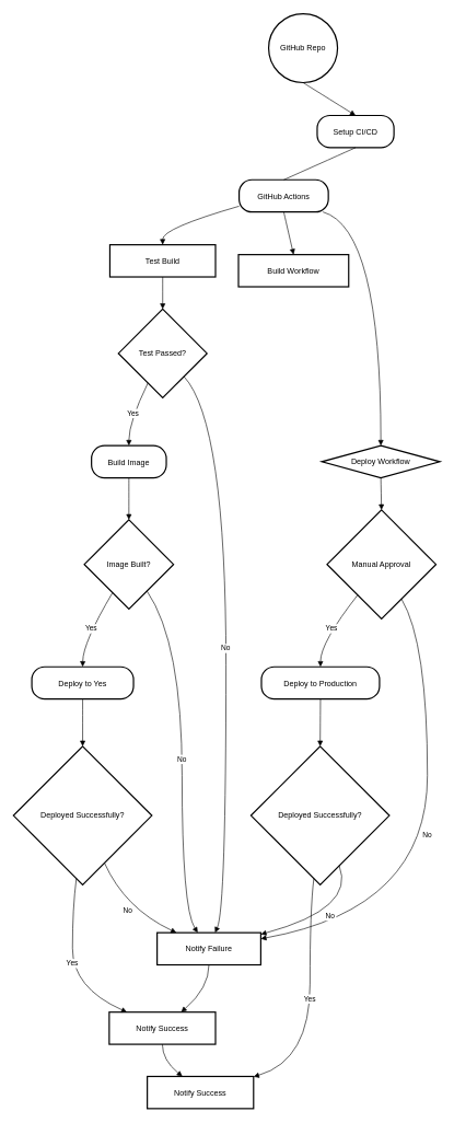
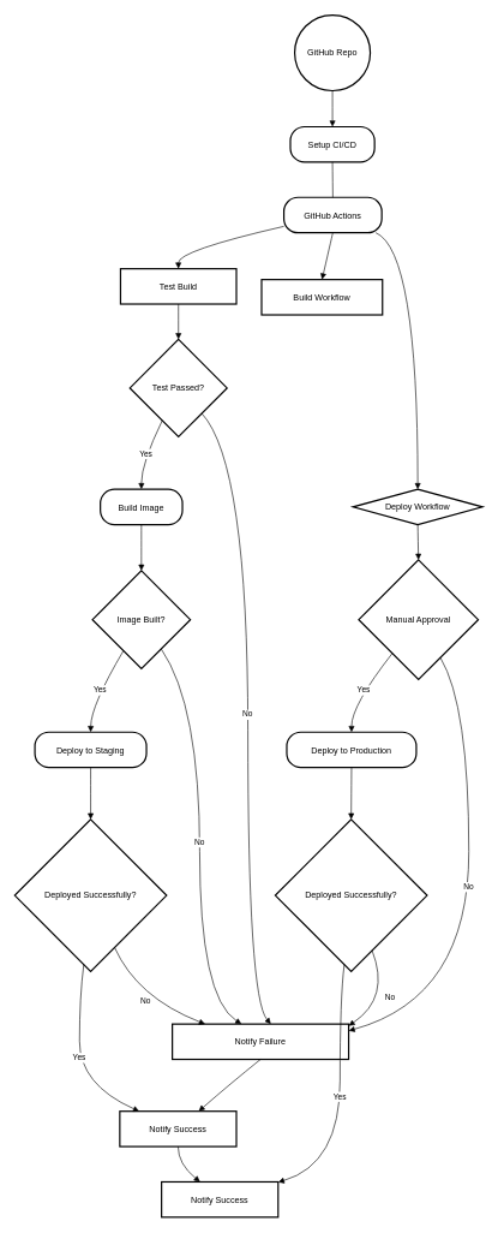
  <mxCell id="0" />
  <mxCell id="1" parent="0" />
  <mxCell id="2" value="GitHub Repo" style="ellipse;aspect=fixed;strokeWidth=2;whiteSpace=wrap;" vertex="1" parent="1"><mxGeometry x="409" y="20" width="105" height="105" as="geometry" /></mxCell>
- <mxCell id="3" value="Setup CI/CD" style="rounded=1;arcSize=40;strokeWidth=2" vertex="1" parent="1"><mxGeometry x="483" y="175" width="117" height="49" as="geometry" /></mxCell>
- <mxCell id="4" value="GitHub Actions" style="rounded=1;arcSize=40;strokeWidth=2" vertex="1" parent="1"><mxGeometry x="364" y="273" width="136" height="49" as="geometry" /></mxCell>
+ <mxCell id="3" value="Setup CI/CD" style="rounded=1;arcSize=40;strokeWidth=2" vertex="1" parent="1"><mxGeometry x="403" y="175" width="117" height="49" as="geometry" /></mxCell>
+ <mxCell id="4" value="GitHub Actions" style="rounded=1;arcSize=40;strokeWidth=2" vertex="1" parent="1"><mxGeometry x="394" y="273" width="136" height="49" as="geometry" /></mxCell>
  <mxCell id="5" value="Test Build" style="whiteSpace=wrap;strokeWidth=2;" vertex="1" parent="1"><mxGeometry x="167" y="372" width="161" height="49" as="geometry" /></mxCell>
  <mxCell id="6" value="Build Workflow" style="whiteSpace=wrap;strokeWidth=2;" vertex="1" parent="1"><mxGeometry x="363" y="387" width="168" height="49" as="geometry" /></mxCell>
  <mxCell id="7" value="Deploy Workflow" style="rhombus;whiteSpace=wrap;strokeWidth=2;" vertex="1" parent="1"><mxGeometry x="490" y="678" width="180" height="49" as="geometry" /></mxCell>
  <mxCell id="8" value="Test Passed?" style="rhombus;strokeWidth=2;whiteSpace=wrap;" vertex="1" parent="1"><mxGeometry x="180" y="470" width="135" height="135" as="geometry" /></mxCell>
  <mxCell id="9" value="Build Image" style="rounded=1;arcSize=40;strokeWidth=2" vertex="1" parent="1"><mxGeometry x="139" y="678" width="114" height="49" as="geometry" /></mxCell>
  <mxCell id="10" value="Image Built?" style="rhombus;strokeWidth=2;whiteSpace=wrap;" vertex="1" parent="1"><mxGeometry x="128" y="791" width="136" height="136" as="geometry" /></mxCell>
- <mxCell id="11" value="Deploy to Yes" style="rounded=1;arcSize=40;strokeWidth=2" vertex="1" parent="1"><mxGeometry x="48" y="1015" width="155" height="49" as="geometry" /></mxCell>
- <mxCell id="12" value="Notify Failure" style="whiteSpace=wrap;strokeWidth=2;" vertex="1" parent="1"><mxGeometry x="239" y="1420" width="158" height="49" as="geometry" /></mxCell>
+ <mxCell id="11" value="Deploy to Staging" style="rounded=1;arcSize=40;strokeWidth=2" vertex="1" parent="1"><mxGeometry x="48" y="1015" width="155" height="49" as="geometry" /></mxCell>
+ <mxCell id="12" value="Notify Failure" style="whiteSpace=wrap;strokeWidth=2;" vertex="1" parent="1"><mxGeometry x="239" y="1420" width="245" height="49" as="geometry" /></mxCell>
  <mxCell id="13" value="Deployed Successfully?" style="rhombus;strokeWidth=2;whiteSpace=wrap;" vertex="1" parent="1"><mxGeometry x="20" y="1136" width="211" height="211" as="geometry" /></mxCell>
  <mxCell id="14" value="Notify Success" style="whiteSpace=wrap;strokeWidth=2;" vertex="1" parent="1"><mxGeometry x="166" y="1541" width="162" height="49" as="geometry" /></mxCell>
  <mxCell id="15" value="Manual Approval" style="rhombus;strokeWidth=2;whiteSpace=wrap;" vertex="1" parent="1"><mxGeometry x="498" y="776" width="166" height="166" as="geometry" /></mxCell>
  <mxCell id="16" value="Deploy to Production" style="rounded=1;arcSize=40;strokeWidth=2" vertex="1" parent="1"><mxGeometry x="398" y="1015" width="180" height="49" as="geometry" /></mxCell>
  <mxCell id="17" value="Deployed Successfully?" style="rhombus;strokeWidth=2;whiteSpace=wrap;" vertex="1" parent="1"><mxGeometry x="382" y="1136" width="211" height="211" as="geometry" /></mxCell>
  <mxCell id="18" value="Notify Success" style="whiteSpace=wrap;strokeWidth=2;" vertex="1" parent="1"><mxGeometry x="224" y="1639" width="162" height="49" as="geometry" /></mxCell>
  <mxCell id="19" value="" style="curved=1;startArrow=none;endArrow=block;exitX=0.5;exitY=1;entryX=0.5;entryY=-0.01;" edge="1" parent="1" source="2" target="3"><mxGeometry relative="1" as="geometry"><Array as="points" /></mxGeometry></mxCell>
  <mxCell id="20" value="" style="curved=1;startArrow=none;endArrow=none;exitX=0.5;exitY=0.98;entryX=0.5;entryY=0;" edge="1" parent="1" source="3" target="4"><mxGeometry relative="1" as="geometry"><Array as="points" /></mxGeometry></mxCell>
  <mxCell id="21" value="" style="curved=1;startArrow=none;endArrow=block;exitX=0;exitY=0.82;entryX=0.5;entryY=-0.01;" edge="1" parent="1" source="4" target="5"><mxGeometry relative="1" as="geometry"><Array as="points"><mxPoint x="247" y="347" /></Array></mxGeometry></mxCell>
  <mxCell id="22" value="" style="curved=1;startArrow=none;endArrow=block;exitX=0.5;exitY=0.99;entryX=0.5;entryY=-0.01;" edge="1" parent="1" source="4" target="6"><mxGeometry relative="1" as="geometry"><Array as="points" /></mxGeometry></mxCell>
  <mxCell id="23" value="" style="curved=1;startArrow=none;endArrow=block;exitX=0.93;exitY=0.99;entryX=0.5;entryY=0;" edge="1" parent="1" source="4" target="7"><mxGeometry relative="1" as="geometry"><Array as="points"><mxPoint x="580" y="347" /></Array></mxGeometry></mxCell>
  <mxCell id="24" value="" style="curved=1;startArrow=none;endArrow=block;exitX=0.5;exitY=0.98;entryX=0.5;entryY=0;" edge="1" parent="1" source="5" target="8"><mxGeometry relative="1" as="geometry"><Array as="points" /></mxGeometry></mxCell>
  <mxCell id="25" value="Yes" style="curved=1;startArrow=none;endArrow=block;exitX=0.25;exitY=1;entryX=0.5;entryY=0;" edge="1" parent="1" source="8" target="9"><mxGeometry relative="1" as="geometry"><Array as="points"><mxPoint x="196" y="642" /></Array></mxGeometry></mxCell>
  <mxCell id="26" value="" style="curved=1;startArrow=none;endArrow=block;exitX=0.5;exitY=0.99;entryX=0.5;entryY=0;" edge="1" parent="1" source="9" target="10"><mxGeometry relative="1" as="geometry"><Array as="points" /></mxGeometry></mxCell>
  <mxCell id="27" value="Yes" style="curved=1;startArrow=none;endArrow=block;exitX=0.21;exitY=1;entryX=0.5;entryY=-0.01;" edge="1" parent="1" source="10" target="11"><mxGeometry relative="1" as="geometry"><Array as="points"><mxPoint x="126" y="978" /></Array></mxGeometry></mxCell>
  <mxCell id="28" value="No" style="curved=1;startArrow=none;endArrow=block;exitX=0.84;exitY=1;entryX=0.39;entryY=-0.01;" edge="1" parent="1" source="10" target="12"><mxGeometry relative="1" as="geometry"><Array as="points"><mxPoint x="277" y="978" /><mxPoint x="277" y="1383" /></Array></mxGeometry></mxCell>
  <mxCell id="29" value="" style="curved=1;startArrow=none;endArrow=block;exitX=0.5;exitY=0.98;entryX=0.5;entryY=0;" edge="1" parent="1" source="11" target="13"><mxGeometry relative="1" as="geometry"><Array as="points" /></mxGeometry></mxCell>
  <mxCell id="30" value="Yes" style="curved=1;startArrow=none;endArrow=block;exitX=0.45;exitY=1;entryX=0.16;entryY=-0.01;" edge="1" parent="1" source="13" target="14"><mxGeometry relative="1" as="geometry"><Array as="points"><mxPoint x="110" y="1383" /><mxPoint x="110" y="1504" /></Array></mxGeometry></mxCell>
  <mxCell id="31" value="No" style="curved=1;startArrow=none;endArrow=block;exitX=0.73;exitY=1;entryX=0.18;entryY=-0.01;" edge="1" parent="1" source="13" target="12"><mxGeometry relative="1" as="geometry"><Array as="points"><mxPoint x="190" y="1383" /></Array></mxGeometry></mxCell>
  <mxCell id="32" value="No" style="curved=1;startArrow=none;endArrow=block;exitX=0.96;exitY=1;entryX=0.56;entryY=-0.01;" edge="1" parent="1" source="8" target="12"><mxGeometry relative="1" as="geometry"><Array as="points"><mxPoint x="344" y="642" /><mxPoint x="344" y="1383" /></Array></mxGeometry></mxCell>
  <mxCell id="33" value="" style="curved=1;startArrow=none;endArrow=block;exitX=0.5;exitY=0.98;entryX=0.68;entryY=-0.01;" edge="1" parent="1" source="12" target="14"><mxGeometry relative="1" as="geometry"><Array as="points"><mxPoint x="318" y="1504" /></Array></mxGeometry></mxCell>
  <mxCell id="34" value="" style="curved=1;startArrow=none;endArrow=block;exitX=0.5;exitY=0.99;entryX=0.5;entryY=0;" edge="1" parent="1" source="7" target="15"><mxGeometry relative="1" as="geometry"><Array as="points" /></mxGeometry></mxCell>
  <mxCell id="35" value="Yes" style="curved=1;startArrow=none;endArrow=block;exitX=0.11;exitY=1;entryX=0.5;entryY=-0.01;" edge="1" parent="1" source="15" target="16"><mxGeometry relative="1" as="geometry"><Array as="points"><mxPoint x="488" y="978" /></Array></mxGeometry></mxCell>
  <mxCell id="36" value="No" style="curved=1;startArrow=none;endArrow=block;exitX=0.79;exitY=1;entryX=1;entryY=0.19;" edge="1" parent="1" source="15" target="12"><mxGeometry relative="1" as="geometry"><Array as="points"><mxPoint x="651" y="978" /><mxPoint x="651" y="1383" /></Array></mxGeometry></mxCell>
  <mxCell id="37" value="" style="curved=1;startArrow=none;endArrow=block;exitX=0.5;exitY=0.98;entryX=0.5;entryY=0;" edge="1" parent="1" source="16" target="17"><mxGeometry relative="1" as="geometry"><Array as="points" /></mxGeometry></mxCell>
  <mxCell id="38" value="Yes" style="curved=1;startArrow=none;endArrow=block;exitX=0.45;exitY=1;entryX=1;entryY=0.01;" edge="1" parent="1" source="17" target="18"><mxGeometry relative="1" as="geometry"><Array as="points"><mxPoint x="472" y="1383" /><mxPoint x="472" y="1614" /></Array></mxGeometry></mxCell>
  <mxCell id="39" value="No" style="curved=1;startArrow=none;endArrow=block;exitX=0.69;exitY=1;entryX=1;entryY=0.05;" edge="1" parent="1" source="17" target="12"><mxGeometry relative="1" as="geometry"><Array as="points"><mxPoint x="542" y="1383" /></Array></mxGeometry></mxCell>
  <mxCell id="40" value="" style="curved=1;startArrow=none;endArrow=block;exitX=0.5;exitY=0.98;entryX=0.33;entryY=0;" edge="1" parent="1" source="14" target="18"><mxGeometry relative="1" as="geometry"><Array as="points"><mxPoint x="247" y="1614" /></Array></mxGeometry></mxCell>
